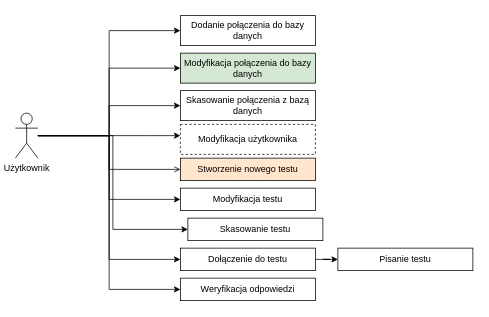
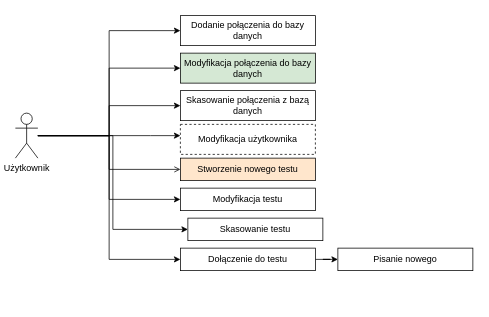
  <mxCell id="0" />
  <mxCell id="1" parent="0" />
  <mxCell id="2" style="edgeStyle=orthogonalEdgeStyle;rounded=0;orthogonalLoop=1;jettySize=auto;html=1;entryX=0;entryY=0.5;entryDx=0;entryDy=0;" edge="1" parent="1" source="11" target="12"><mxGeometry relative="1" as="geometry" /></mxCell>
  <mxCell id="3" style="edgeStyle=orthogonalEdgeStyle;rounded=0;orthogonalLoop=1;jettySize=auto;html=1;entryX=0;entryY=0.5;entryDx=0;entryDy=0;" edge="1" parent="1" source="11" target="13"><mxGeometry relative="1" as="geometry" /></mxCell>
  <mxCell id="4" style="edgeStyle=orthogonalEdgeStyle;rounded=0;orthogonalLoop=1;jettySize=auto;html=1;entryX=0;entryY=0.5;entryDx=0;entryDy=0;" edge="1" parent="1" source="11" target="17"><mxGeometry relative="1" as="geometry" /></mxCell>
  <mxCell id="5" style="edgeStyle=orthogonalEdgeStyle;rounded=0;orthogonalLoop=1;jettySize=auto;html=1;" edge="1" parent="1" source="11" target="18"><mxGeometry relative="1" as="geometry"><Array as="points"><mxPoint x="200" y="180" /><mxPoint x="200" y="180" /></Array></mxGeometry></mxCell>
  <mxCell id="6" style="edgeStyle=orthogonalEdgeStyle;rounded=0;orthogonalLoop=1;jettySize=auto;html=1;entryX=0;entryY=0.5;entryDx=0;entryDy=0;endArrow=open;" edge="1" parent="1" source="11" target="14"><mxGeometry relative="1" as="geometry" /></mxCell>
  <mxCell id="7" style="edgeStyle=orthogonalEdgeStyle;rounded=0;orthogonalLoop=1;jettySize=auto;html=1;entryX=0;entryY=0.5;entryDx=0;entryDy=0;" edge="1" parent="1" source="11" target="15"><mxGeometry relative="1" as="geometry" /></mxCell>
  <mxCell id="8" style="edgeStyle=orthogonalEdgeStyle;rounded=0;orthogonalLoop=1;jettySize=auto;html=1;entryX=0;entryY=0.5;entryDx=0;entryDy=0;" edge="1" parent="1" source="11" target="16"><mxGeometry relative="1" as="geometry" /></mxCell>
  <mxCell id="9" style="edgeStyle=orthogonalEdgeStyle;rounded=0;orthogonalLoop=1;jettySize=auto;html=1;entryX=0;entryY=0.5;entryDx=0;entryDy=0;" edge="1" parent="1" source="11" target="20"><mxGeometry relative="1" as="geometry" /></mxCell>
- <mxCell id="10" style="edgeStyle=orthogonalEdgeStyle;rounded=0;orthogonalLoop=1;jettySize=auto;html=1;entryX=0;entryY=0.5;entryDx=0;entryDy=0;" edge="1" parent="1" source="11" target="22"><mxGeometry relative="1" as="geometry" /></mxCell>
  <mxCell id="11" value="Użytkownik" style="shape=umlActor;verticalLabelPosition=bottom;verticalAlign=top;html=1;outlineConnect=0;" parent="1" vertex="1"><mxGeometry x="20" y="150" width="30" height="60" as="geometry" /></mxCell>
  <mxCell id="12" value="Dodanie połączenia do bazy danych" style="rounded=0;whiteSpace=wrap;html=1;" parent="1" vertex="1"><mxGeometry x="240" y="20" width="180" height="40" as="geometry" /></mxCell>
  <mxCell id="13" value="Modyfikacja połączenia do bazy danych" style="rounded=0;whiteSpace=wrap;html=1;fillColor=#d5e8d4;" parent="1" vertex="1"><mxGeometry x="240" y="70" width="180" height="40" as="geometry" /></mxCell>
  <mxCell id="14" value="Stworzenie nowego testu" style="rounded=0;whiteSpace=wrap;html=1;fillColor=#ffe6cc;" parent="1" vertex="1"><mxGeometry x="240" y="210" width="180" height="30" as="geometry" /></mxCell>
  <mxCell id="15" value="Modyfikacja testu" style="rounded=0;whiteSpace=wrap;html=1;" parent="1" vertex="1"><mxGeometry x="240" y="250" width="180" height="30" as="geometry" /></mxCell>
  <mxCell id="16" value="Skasowanie testu" style="rounded=0;whiteSpace=wrap;html=1;" parent="1" vertex="1"><mxGeometry x="250" y="290" width="180" height="30" as="geometry" /></mxCell>
  <mxCell id="17" value="Skasowanie połączenia z bazą danych" style="rounded=0;whiteSpace=wrap;html=1;" parent="1" vertex="1"><mxGeometry x="240" y="120" width="180" height="40" as="geometry" /></mxCell>
  <mxCell id="18" value="Modyfikacja użytkownika" style="rounded=0;whiteSpace=wrap;html=1;dashed=1;" parent="1" vertex="1"><mxGeometry x="240" y="165" width="180" height="40" as="geometry" /></mxCell>
  <mxCell id="19" style="edgeStyle=orthogonalEdgeStyle;rounded=0;orthogonalLoop=1;jettySize=auto;html=1;" edge="1" parent="1" source="20" target="21"><mxGeometry relative="1" as="geometry" /></mxCell>
  <mxCell id="20" value="Dołączenie do testu" style="rounded=0;whiteSpace=wrap;html=1;" vertex="1" parent="1"><mxGeometry x="240" y="330" width="180" height="30" as="geometry" /></mxCell>
- <mxCell id="21" value="Pisanie testu" style="rounded=0;whiteSpace=wrap;html=1;" vertex="1" parent="1"><mxGeometry x="450" y="330" width="180" height="30" as="geometry" /></mxCell>
- <mxCell id="22" value="Weryfikacja odpowiedzi" style="rounded=0;whiteSpace=wrap;html=1;" vertex="1" parent="1"><mxGeometry x="240" y="370" width="180" height="30" as="geometry" /></mxCell>
+ <mxCell id="21" value="Pisanie nowego" style="rounded=0;whiteSpace=wrap;html=1;" vertex="1" parent="1"><mxGeometry x="450" y="330" width="180" height="30" as="geometry" /></mxCell>
